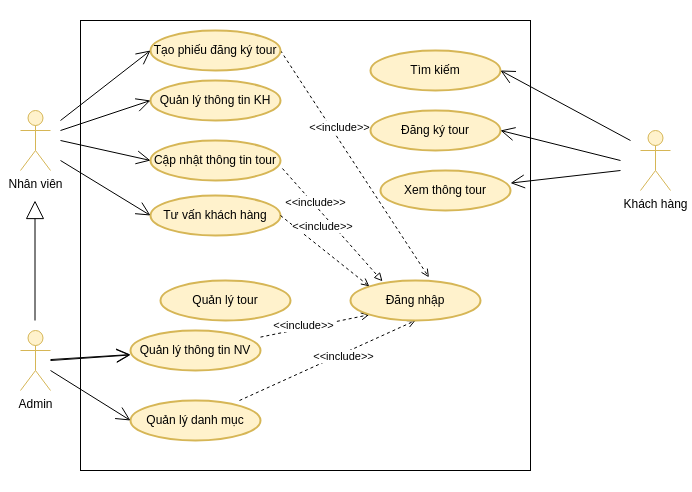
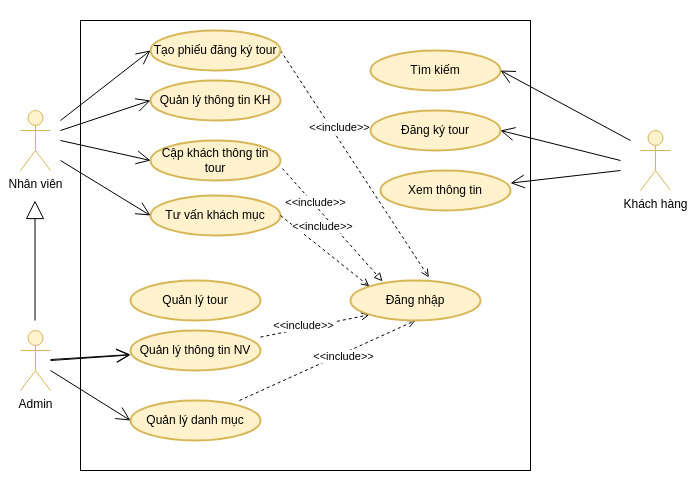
  <mxCell id="0" />
  <mxCell id="1" parent="0" />
  <mxCell id="2" value="Nhân viên" style="shape=umlActor;verticalLabelPosition=bottom;verticalAlign=top;html=1;fillColor=#fff2cc;strokeColor=#d6b656;" vertex="1" parent="1"><mxGeometry x="20" y="110" width="30" height="60" as="geometry" /></mxCell>
  <mxCell id="3" value="Admin" style="shape=umlActor;verticalLabelPosition=bottom;verticalAlign=top;html=1;fillColor=#fff2cc;strokeColor=#d6b656;" vertex="1" parent="1"><mxGeometry x="20" y="330" width="30" height="60" as="geometry" /></mxCell>
  <mxCell id="4" value="Khách hàng" style="shape=umlActor;verticalLabelPosition=bottom;verticalAlign=top;html=1;fillColor=#fff2cc;strokeColor=#d6b656;" vertex="1" parent="1"><mxGeometry x="640" y="130" width="30" height="60" as="geometry" /></mxCell>
  <mxCell id="5" value="" style="whiteSpace=wrap;html=1;aspect=fixed;" vertex="1" parent="1"><mxGeometry x="80" y="20" width="450" height="450" as="geometry" /></mxCell>
  <mxCell id="6" value="Quản lý thông tin KH" style="strokeWidth=2;html=1;shape=mxgraph.flowchart.start_1;whiteSpace=wrap;fillColor=#fff2cc;strokeColor=#d6b656;" vertex="1" parent="1"><mxGeometry x="150" y="80" width="130" height="40" as="geometry" /></mxCell>
- <mxCell id="7" value="Quản lý tour" style="strokeWidth=2;html=1;shape=mxgraph.flowchart.start_1;whiteSpace=wrap;fillColor=#fff2cc;strokeColor=#d6b656;" vertex="1" parent="1"><mxGeometry x="160" y="280" width="130" height="40" as="geometry" /></mxCell>
+ <mxCell id="7" value="Quản lý tour" style="strokeWidth=2;html=1;shape=mxgraph.flowchart.start_1;whiteSpace=wrap;fillColor=#fff2cc;strokeColor=#d6b656;" vertex="1" parent="1"><mxGeometry x="130" y="280" width="130" height="40" as="geometry" /></mxCell>
  <mxCell id="8" style="edgeStyle=none;rounded=0;orthogonalLoop=1;jettySize=auto;html=1;entryX=0.145;entryY=0.855;entryDx=0;entryDy=0;entryPerimeter=0;dashed=1;endArrow=open;endFill=0;" edge="1" parent="1" source="10" target="21"><mxGeometry relative="1" as="geometry" /></mxCell>
  <mxCell id="9" value="&amp;lt;&amp;lt;include&amp;gt;&amp;gt;" style="edgeLabel;html=1;align=center;verticalAlign=middle;resizable=0;points=[];" vertex="1" connectable="0" parent="8"><mxGeometry x="-0.205" y="3" relative="1" as="geometry"><mxPoint as="offset" /></mxGeometry></mxCell>
  <mxCell id="10" value="Quản lý thông tin NV" style="strokeWidth=2;html=1;shape=mxgraph.flowchart.start_1;whiteSpace=wrap;fillColor=#fff2cc;strokeColor=#d6b656;" vertex="1" parent="1"><mxGeometry x="130" y="330" width="130" height="40" as="geometry" /></mxCell>
  <mxCell id="11" style="edgeStyle=none;rounded=0;orthogonalLoop=1;jettySize=auto;html=1;entryX=0.5;entryY=1;entryDx=0;entryDy=0;entryPerimeter=0;dashed=1;endArrow=open;endFill=0;" edge="1" parent="1" source="13" target="21"><mxGeometry relative="1" as="geometry" /></mxCell>
  <mxCell id="12" value="&amp;lt;&amp;lt;include&amp;gt;&amp;gt;" style="edgeLabel;html=1;align=center;verticalAlign=middle;resizable=0;points=[];" vertex="1" connectable="0" parent="11"><mxGeometry x="0.168" y="-2" relative="1" as="geometry"><mxPoint as="offset" /></mxGeometry></mxCell>
  <mxCell id="13" value="Quản lý danh mục" style="strokeWidth=2;html=1;shape=mxgraph.flowchart.start_1;whiteSpace=wrap;fillColor=#fff2cc;strokeColor=#d6b656;" vertex="1" parent="1"><mxGeometry x="130" y="400" width="130" height="40" as="geometry" /></mxCell>
  <mxCell id="14" style="rounded=0;orthogonalLoop=1;jettySize=auto;html=1;dashed=1;exitX=1;exitY=0.5;exitDx=0;exitDy=0;exitPerimeter=0;endArrow=open;endFill=0;entryX=0.603;entryY=-0.08;entryDx=0;entryDy=0;entryPerimeter=0;" edge="1" parent="1" source="16" target="21"><mxGeometry relative="1" as="geometry"><mxPoint x="410" y="260" as="targetPoint" /></mxGeometry></mxCell>
  <mxCell id="15" value="&amp;lt;&amp;lt;include&amp;gt;&amp;gt;" style="edgeLabel;html=1;align=center;verticalAlign=middle;resizable=0;points=[];" vertex="1" connectable="0" parent="14"><mxGeometry x="-0.137" relative="1" as="geometry"><mxPoint x="-6" y="-21" as="offset" /></mxGeometry></mxCell>
  <mxCell id="16" value="Tạo phiếu đăng ký tour" style="strokeWidth=2;html=1;shape=mxgraph.flowchart.start_1;whiteSpace=wrap;fillColor=#fff2cc;strokeColor=#d6b656;" vertex="1" parent="1"><mxGeometry x="150" y="30" width="130" height="40" as="geometry" /></mxCell>
  <mxCell id="17" style="edgeStyle=none;rounded=0;orthogonalLoop=1;jettySize=auto;html=1;dashed=1;endArrow=block;endFill=0;exitX=1.015;exitY=0.7;exitDx=0;exitDy=0;exitPerimeter=0;entryX=0.246;entryY=0.02;entryDx=0;entryDy=0;entryPerimeter=0;" edge="1" parent="1" source="19" target="21"><mxGeometry relative="1" as="geometry" /></mxCell>
  <mxCell id="18" value="&amp;lt;&amp;lt;include&amp;gt;&amp;gt;" style="edgeLabel;html=1;align=center;verticalAlign=middle;resizable=0;points=[];" vertex="1" connectable="0" parent="17"><mxGeometry x="-0.406" y="-4" relative="1" as="geometry"><mxPoint x="6" y="-3" as="offset" /></mxGeometry></mxCell>
- <mxCell id="19" value="Cập nhật thông tin tour" style="strokeWidth=2;html=1;shape=mxgraph.flowchart.start_1;whiteSpace=wrap;fillColor=#fff2cc;strokeColor=#d6b656;" vertex="1" parent="1"><mxGeometry x="150" y="140" width="130" height="40" as="geometry" /></mxCell>
- <mxCell id="20" value="Tư vấn khách hàng" style="strokeWidth=2;html=1;shape=mxgraph.flowchart.start_1;whiteSpace=wrap;fillColor=#fff2cc;strokeColor=#d6b656;" vertex="1" parent="1"><mxGeometry x="150" y="195" width="130" height="40" as="geometry" /></mxCell>
+ <mxCell id="19" value="Cập khách thông tin tour" style="strokeWidth=2;html=1;shape=mxgraph.flowchart.start_1;whiteSpace=wrap;fillColor=#fff2cc;strokeColor=#d6b656;" vertex="1" parent="1"><mxGeometry x="150" y="140" width="130" height="40" as="geometry" /></mxCell>
+ <mxCell id="20" value="Tư vấn khách mục" style="strokeWidth=2;html=1;shape=mxgraph.flowchart.start_1;whiteSpace=wrap;fillColor=#fff2cc;strokeColor=#d6b656;" vertex="1" parent="1"><mxGeometry x="150" y="195" width="130" height="40" as="geometry" /></mxCell>
  <mxCell id="21" value="Đăng nhập" style="strokeWidth=2;html=1;shape=mxgraph.flowchart.start_1;whiteSpace=wrap;fillColor=#fff2cc;strokeColor=#d6b656;" vertex="1" parent="1"><mxGeometry x="350" y="280" width="130" height="40" as="geometry" /></mxCell>
- <mxCell id="22" value="Xem thông tour" style="strokeWidth=2;html=1;shape=mxgraph.flowchart.start_1;whiteSpace=wrap;fillColor=#fff2cc;strokeColor=#d6b656;" vertex="1" parent="1"><mxGeometry x="380" y="170" width="130" height="40" as="geometry" /></mxCell>
+ <mxCell id="22" value="Xem thông tin" style="strokeWidth=2;html=1;shape=mxgraph.flowchart.start_1;whiteSpace=wrap;fillColor=#fff2cc;strokeColor=#d6b656;" vertex="1" parent="1"><mxGeometry x="380" y="170" width="130" height="40" as="geometry" /></mxCell>
  <mxCell id="23" value="Đăng ký tour" style="strokeWidth=2;html=1;shape=mxgraph.flowchart.start_1;whiteSpace=wrap;fillColor=#fff2cc;strokeColor=#d6b656;" vertex="1" parent="1"><mxGeometry x="370" y="110" width="130" height="40" as="geometry" /></mxCell>
  <mxCell id="24" value="Tìm kiếm" style="strokeWidth=2;html=1;shape=mxgraph.flowchart.start_1;whiteSpace=wrap;fillColor=#fff2cc;strokeColor=#d6b656;" vertex="1" parent="1"><mxGeometry x="370" y="50" width="130" height="40" as="geometry" /></mxCell>
  <mxCell id="25" value="" style="endArrow=open;endFill=1;endSize=12;html=1;rounded=0;entryX=0;entryY=0.5;entryDx=0;entryDy=0;entryPerimeter=0;" edge="1" parent="1" target="16"><mxGeometry width="160" relative="1" as="geometry"><mxPoint x="60" y="120" as="sourcePoint" /><mxPoint x="200" y="130" as="targetPoint" /></mxGeometry></mxCell>
  <mxCell id="26" value="" style="endArrow=open;endFill=1;endSize=12;html=1;rounded=0;entryX=0;entryY=0.5;entryDx=0;entryDy=0;entryPerimeter=0;" edge="1" parent="1" target="6"><mxGeometry width="160" relative="1" as="geometry"><mxPoint x="60" y="130" as="sourcePoint" /><mxPoint x="160" y="100" as="targetPoint" /></mxGeometry></mxCell>
  <mxCell id="27" value="" style="endArrow=open;endFill=1;endSize=12;html=1;rounded=0;entryX=0;entryY=0.5;entryDx=0;entryDy=0;entryPerimeter=0;" edge="1" parent="1" target="20"><mxGeometry width="160" relative="1" as="geometry"><mxPoint x="60" y="160" as="sourcePoint" /><mxPoint x="140" y="120" as="targetPoint" /></mxGeometry></mxCell>
  <mxCell id="28" value="" style="endArrow=open;endFill=1;endSize=12;html=1;rounded=0;entryX=0;entryY=0.5;entryDx=0;entryDy=0;entryPerimeter=0;" edge="1" parent="1" target="19"><mxGeometry width="160" relative="1" as="geometry"><mxPoint x="60" y="140" as="sourcePoint" /><mxPoint x="180" y="120" as="targetPoint" /></mxGeometry></mxCell>
  <mxCell id="29" value="" style="endArrow=open;endFill=1;endSize=12;html=1;rounded=0;entryX=0;entryY=0.5;entryDx=0;entryDy=0;entryPerimeter=0;" edge="1" parent="1" target="13"><mxGeometry width="160" relative="1" as="geometry"><mxPoint x="50" y="370" as="sourcePoint" /><mxPoint x="60" y="410" as="targetPoint" /></mxGeometry></mxCell>
  <mxCell id="30" value="" style="endArrow=open;endFill=1;endSize=12;html=1;rounded=0;" edge="1" parent="1" target="10"><mxGeometry width="160" relative="1" as="geometry"><mxPoint x="50" y="360" as="sourcePoint" /><mxPoint x="130" y="330" as="targetPoint" /></mxGeometry></mxCell>
  <mxCell id="31" value="" style="endArrow=open;endFill=1;endSize=12;html=1;rounded=0;" edge="1" parent="1" source="3" target="10"><mxGeometry width="160" relative="1" as="geometry"><mxPoint x="50" y="320" as="sourcePoint" /><mxPoint x="140" y="280" as="targetPoint" /></mxGeometry></mxCell>
  <mxCell id="32" value="" style="endArrow=block;endSize=16;endFill=0;html=1;rounded=0;" edge="1" parent="1"><mxGeometry width="160" relative="1" as="geometry"><mxPoint x="34.5" y="320" as="sourcePoint" /><mxPoint x="34.5" y="200" as="targetPoint" /></mxGeometry></mxCell>
  <mxCell id="33" value="" style="endArrow=open;endFill=1;endSize=12;html=1;rounded=0;entryX=1;entryY=0.5;entryDx=0;entryDy=0;entryPerimeter=0;" edge="1" parent="1" target="24"><mxGeometry width="160" relative="1" as="geometry"><mxPoint x="630" y="140" as="sourcePoint" /><mxPoint x="790" y="170" as="targetPoint" /></mxGeometry></mxCell>
  <mxCell id="34" value="" style="endArrow=open;endFill=1;endSize=12;html=1;rounded=0;entryX=1;entryY=0.5;entryDx=0;entryDy=0;entryPerimeter=0;" edge="1" parent="1" target="23"><mxGeometry width="160" relative="1" as="geometry"><mxPoint x="620" y="160" as="sourcePoint" /><mxPoint x="510" y="130" as="targetPoint" /></mxGeometry></mxCell>
  <mxCell id="35" value="" style="endArrow=open;endFill=1;endSize=12;html=1;rounded=0;" edge="1" parent="1" target="22"><mxGeometry width="160" relative="1" as="geometry"><mxPoint x="620" y="170" as="sourcePoint" /><mxPoint x="410" y="240" as="targetPoint" /></mxGeometry></mxCell>
  <mxCell id="36" style="rounded=0;orthogonalLoop=1;jettySize=auto;html=1;dashed=1;entryX=0.145;entryY=0.145;entryDx=0;entryDy=0;entryPerimeter=0;exitX=1;exitY=0.5;exitDx=0;exitDy=0;exitPerimeter=0;endArrow=open;endFill=0;" edge="1" parent="1" source="20" target="21"><mxGeometry relative="1" as="geometry"><mxPoint x="300" y="70" as="sourcePoint" /><mxPoint x="419" y="280" as="targetPoint" /></mxGeometry></mxCell>
  <mxCell id="37" value="&amp;lt;&amp;lt;include&amp;gt;&amp;gt;" style="edgeLabel;html=1;align=center;verticalAlign=middle;resizable=0;points=[];" vertex="1" connectable="0" parent="36"><mxGeometry x="-0.137" relative="1" as="geometry"><mxPoint x="3" y="-20" as="offset" /></mxGeometry></mxCell>
